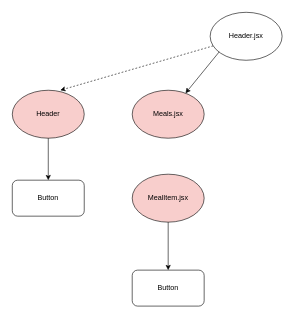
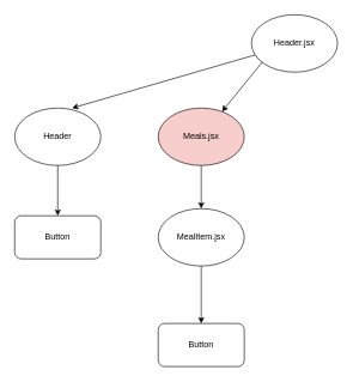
  <mxCell id="0" />
  <mxCell id="1" parent="0" />
  <mxCell id="2" value="Header.jsx" style="ellipse;whiteSpace=wrap;html=1;" vertex="1" parent="1"><mxGeometry x="350" y="20" width="120" height="80" as="geometry" /></mxCell>
- <mxCell id="3" value="" style="endArrow=classic;html=1;entryX=0.667;entryY=0;entryDx=0;entryDy=0;entryPerimeter=0;dashed=1;" edge="1" parent="1" source="2" target="4"><mxGeometry width="50" height="50" relative="1" as="geometry"><mxPoint x="380" y="120" as="sourcePoint" /><mxPoint x="300" y="150" as="targetPoint" /></mxGeometry></mxCell>
- <mxCell id="4" value="Header" style="ellipse;whiteSpace=wrap;html=1;fillColor=#f8cecc;" vertex="1" parent="1"><mxGeometry x="20" y="150" width="120" height="80" as="geometry" /></mxCell>
+ <mxCell id="3" value="" style="endArrow=classic;html=1;entryX=0.667;entryY=0;entryDx=0;entryDy=0;entryPerimeter=0;" edge="1" parent="1" source="2" target="4"><mxGeometry width="50" height="50" relative="1" as="geometry"><mxPoint x="380" y="120" as="sourcePoint" /><mxPoint x="300" y="150" as="targetPoint" /></mxGeometry></mxCell>
+ <mxCell id="4" value="Header" style="ellipse;whiteSpace=wrap;html=1;" vertex="1" parent="1"><mxGeometry x="20" y="150" width="120" height="80" as="geometry" /></mxCell>
  <mxCell id="5" value="Meals.jsx" style="ellipse;whiteSpace=wrap;html=1;fillColor=#f8cecc;" vertex="1" parent="1"><mxGeometry x="220" y="150" width="120" height="80" as="geometry" /></mxCell>
- <mxCell id="6" value="MealItem.jsx" style="ellipse;whiteSpace=wrap;html=1;fillColor=#f8cecc;" vertex="1" parent="1"><mxGeometry x="220" y="290" width="120" height="80" as="geometry" /></mxCell>
+ <mxCell id="6" value="MealItem.jsx" style="ellipse;whiteSpace=wrap;html=1;" vertex="1" parent="1"><mxGeometry x="220" y="290" width="120" height="80" as="geometry" /></mxCell>
  <mxCell id="7" value="Button" style="rounded=1;whiteSpace=wrap;html=1;" vertex="1" parent="1"><mxGeometry x="20" y="300" width="120" height="60" as="geometry" /></mxCell>
  <mxCell id="8" value="Button" style="rounded=1;whiteSpace=wrap;html=1;" vertex="1" parent="1"><mxGeometry x="220" y="450" width="120" height="60" as="geometry" /></mxCell>
  <mxCell id="9" value="" style="endArrow=classic;html=1;" edge="1" parent="1" target="5"><mxGeometry width="50" height="50" relative="1" as="geometry"><mxPoint x="365.037" y="86.043" as="sourcePoint" /><mxPoint x="110.04" y="160" as="targetPoint" /></mxGeometry></mxCell>
+ <mxCell id="10" value="" style="endArrow=classic;html=1;entryX=0.5;entryY=0;entryDx=0;entryDy=0;exitX=0.5;exitY=1;exitDx=0;exitDy=0;" edge="1" parent="1" source="5" target="6"><mxGeometry width="50" height="50" relative="1" as="geometry"><mxPoint x="375.037" y="96.043" as="sourcePoint" /><mxPoint x="318.85" y="164.928" as="targetPoint" /><Array as="points" /></mxGeometry></mxCell>
  <mxCell id="11" value="" style="endArrow=classic;html=1;entryX=0.5;entryY=0;entryDx=0;entryDy=0;exitX=0.5;exitY=1;exitDx=0;exitDy=0;" edge="1" parent="1" source="6" target="8"><mxGeometry width="50" height="50" relative="1" as="geometry"><mxPoint x="290" y="240" as="sourcePoint" /><mxPoint x="290" y="300" as="targetPoint" /><Array as="points" /></mxGeometry></mxCell>
  <mxCell id="12" value="" style="endArrow=classic;html=1;entryX=0.5;entryY=0;entryDx=0;entryDy=0;exitX=0.5;exitY=1;exitDx=0;exitDy=0;" edge="1" parent="1" source="4" target="7"><mxGeometry width="50" height="50" relative="1" as="geometry"><mxPoint x="300" y="250" as="sourcePoint" /><mxPoint x="300" y="310" as="targetPoint" /><Array as="points" /></mxGeometry></mxCell>
